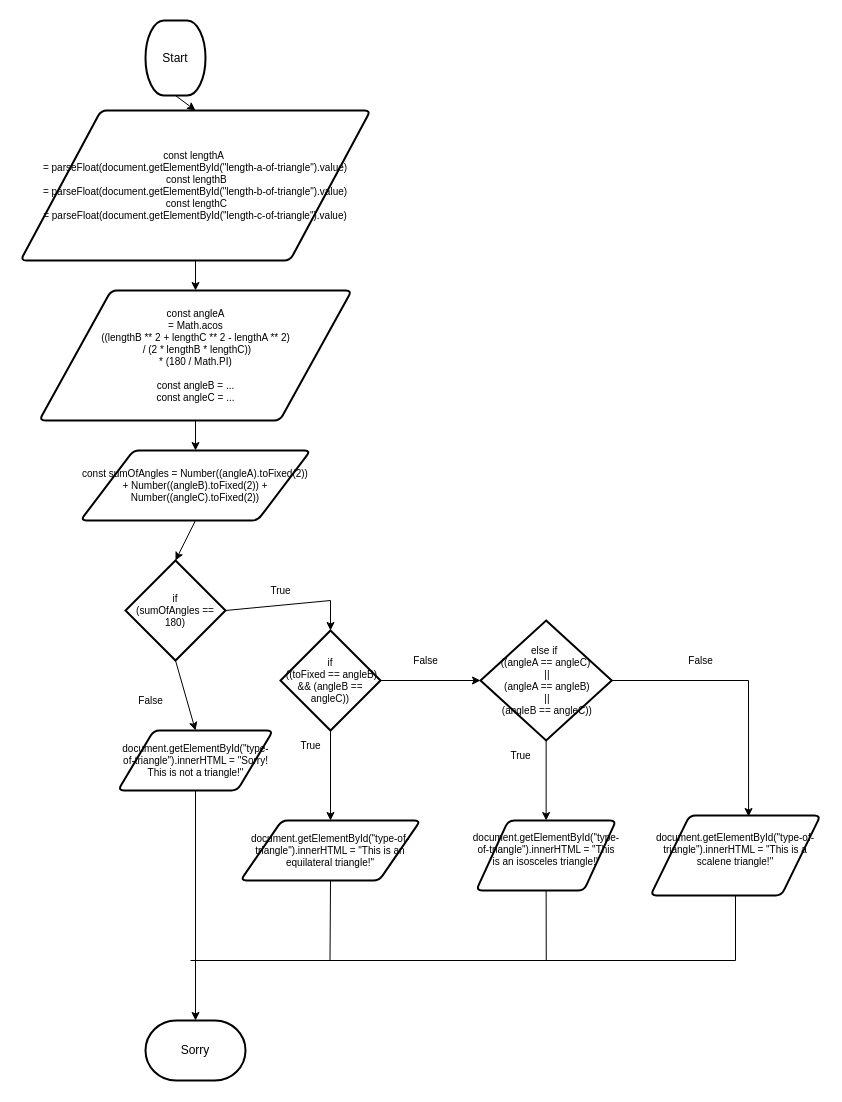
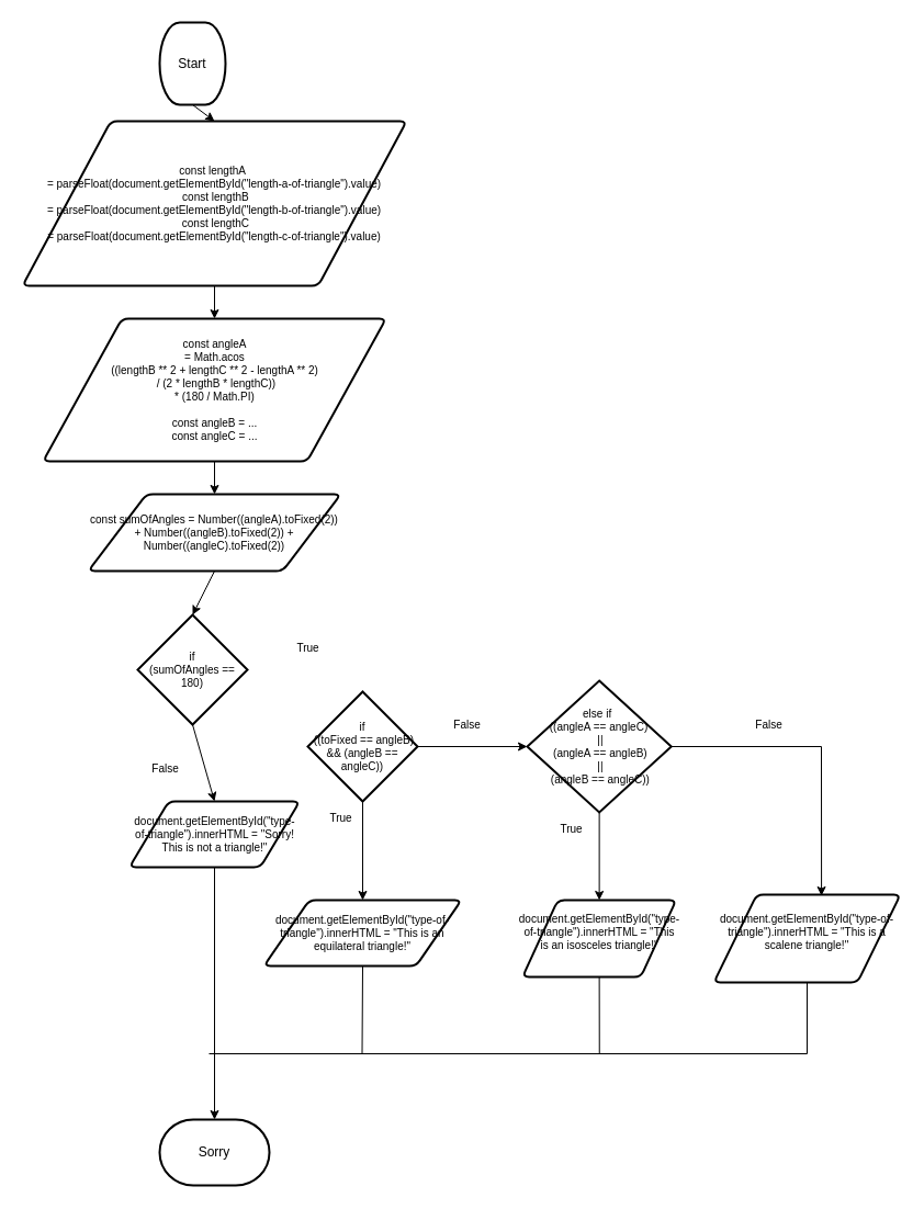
  <mxCell id="0" />
  <mxCell id="1" parent="0" />
  <mxCell id="2" style="edgeStyle=none;html=1;exitX=0.5;exitY=1;exitDx=0;exitDy=0;exitPerimeter=0;entryX=0.5;entryY=0;entryDx=0;entryDy=0;" parent="1" source="3" target="6" edge="1"><mxGeometry relative="1" as="geometry" /></mxCell>
  <mxCell id="3" value="Start" style="strokeWidth=2;html=1;shape=mxgraph.flowchart.terminator;whiteSpace=wrap;" parent="1" vertex="1"><mxGeometry x="145" y="20" width="60" height="75" as="geometry" /></mxCell>
  <mxCell id="4" value="Sorry" style="strokeWidth=2;html=1;shape=mxgraph.flowchart.terminator;whiteSpace=wrap;" parent="1" vertex="1"><mxGeometry x="145" y="1020" width="100" height="60" as="geometry" /></mxCell>
  <mxCell id="5" style="edgeStyle=none;html=1;exitX=0.5;exitY=1;exitDx=0;exitDy=0;entryX=0.5;entryY=0;entryDx=0;entryDy=0;" parent="1" source="6" target="8" edge="1"><mxGeometry relative="1" as="geometry" /></mxCell>
  <mxCell id="6" value="&lt;div style=&quot;font-size: 10px;&quot;&gt;const lengthA&amp;nbsp;&lt;/div&gt;&lt;div style=&quot;font-size: 10px;&quot;&gt;= parseFloat(document.getElementById(&quot;length-a-of-triangle&quot;).value)&lt;/div&gt;&lt;div style=&quot;font-size: 10px;&quot;&gt;&amp;nbsp; const lengthB&amp;nbsp;&lt;/div&gt;&lt;div style=&quot;font-size: 10px;&quot;&gt;= parseFloat(document.getElementById(&quot;length-b-of-triangle&quot;).value)&lt;/div&gt;&lt;div style=&quot;font-size: 10px;&quot;&gt;&amp;nbsp; const lengthC&amp;nbsp;&lt;/div&gt;&lt;div style=&quot;font-size: 10px;&quot;&gt;= parseFloat(document.getElementById(&quot;length-c-of-triangle&quot;).value)&lt;/div&gt;" style="shape=parallelogram;html=1;strokeWidth=2;perimeter=parallelogramPerimeter;whiteSpace=wrap;rounded=1;arcSize=12;size=0.23;fontSize=10;" parent="1" vertex="1"><mxGeometry x="20.01" y="110" width="350" height="150" as="geometry" /></mxCell>
  <mxCell id="7" style="edgeStyle=none;html=1;exitX=0.5;exitY=1;exitDx=0;exitDy=0;entryX=0.5;entryY=0;entryDx=0;entryDy=0;" parent="1" source="8" target="10" edge="1"><mxGeometry relative="1" as="geometry" /></mxCell>
  <mxCell id="8" value="const angleA &lt;br style=&quot;font-size: 10px;&quot;&gt;= Math.acos&lt;br style=&quot;font-size: 10px;&quot;&gt;((lengthB ** 2 + lengthC ** 2 - lengthA ** 2)&lt;br style=&quot;font-size: 10px;&quot;&gt;&amp;nbsp;/ (2 * lengthB * lengthC)) &lt;br style=&quot;font-size: 10px;&quot;&gt;* (180 / Math.PI)&lt;br style=&quot;font-size: 10px;&quot;&gt;&lt;br style=&quot;font-size: 10px;&quot;&gt;const angleB = ...&lt;br style=&quot;font-size: 10px;&quot;&gt;const angleC = ..." style="shape=parallelogram;html=1;strokeWidth=2;perimeter=parallelogramPerimeter;whiteSpace=wrap;rounded=1;arcSize=12;size=0.23;fontSize=10;" parent="1" vertex="1"><mxGeometry x="38.75" y="290" width="312.5" height="130" as="geometry" /></mxCell>
  <mxCell id="9" style="edgeStyle=none;html=1;exitX=0.5;exitY=1;exitDx=0;exitDy=0;entryX=0.5;entryY=0;entryDx=0;entryDy=0;entryPerimeter=0;" parent="1" source="10" target="13" edge="1"><mxGeometry relative="1" as="geometry" /></mxCell>
  <mxCell id="10" value="const sumOfAngles = Number((angleA).toFixed(2)) + Number((angleB).toFixed(2)) + Number((angleC).toFixed(2))" style="shape=parallelogram;html=1;strokeWidth=2;perimeter=parallelogramPerimeter;whiteSpace=wrap;rounded=1;arcSize=12;size=0.23;fontSize=10;" parent="1" vertex="1"><mxGeometry x="80.01" y="450" width="230" height="70" as="geometry" /></mxCell>
- <mxCell id="11" style="edgeStyle=none;rounded=0;html=1;exitX=1;exitY=0.5;exitDx=0;exitDy=0;exitPerimeter=0;entryX=0.5;entryY=0;entryDx=0;entryDy=0;entryPerimeter=0;fontSize=10;" parent="1" source="13" target="21" edge="1"><mxGeometry relative="1" as="geometry"><Array as="points"><mxPoint x="330" y="600" /></Array></mxGeometry></mxCell>
  <mxCell id="12" style="edgeStyle=none;rounded=0;html=1;exitX=0.5;exitY=1;exitDx=0;exitDy=0;exitPerimeter=0;entryX=0.5;entryY=0;entryDx=0;entryDy=0;fontSize=10;" parent="1" source="13" target="25" edge="1"><mxGeometry relative="1" as="geometry" /></mxCell>
  <mxCell id="13" value="if &lt;br style=&quot;font-size: 10px;&quot;&gt;(sumOfAngles == 180)" style="strokeWidth=2;html=1;shape=mxgraph.flowchart.decision;whiteSpace=wrap;fontSize=10;" parent="1" vertex="1"><mxGeometry x="125.01" y="560" width="100" height="100" as="geometry" /></mxCell>
  <mxCell id="14" style="edgeStyle=none;rounded=0;html=1;exitX=0.5;exitY=1;exitDx=0;exitDy=0;fontSize=10;endArrow=none;endFill=0;" parent="1" source="15" edge="1"><mxGeometry relative="1" as="geometry"><mxPoint x="329.5" y="960" as="targetPoint" /></mxGeometry></mxCell>
  <mxCell id="15" value="document.getElementById(&quot;type-of-triangle&quot;).innerHTML = &quot;This is an equilateral triangle!&quot;" style="shape=parallelogram;html=1;strokeWidth=2;perimeter=parallelogramPerimeter;whiteSpace=wrap;rounded=1;arcSize=12;size=0.23;fontSize=10;" parent="1" vertex="1"><mxGeometry x="240" y="820" width="180" height="60" as="geometry" /></mxCell>
  <mxCell id="16" style="edgeStyle=none;rounded=0;html=1;exitX=0.5;exitY=1;exitDx=0;exitDy=0;exitPerimeter=0;entryX=0.5;entryY=0;entryDx=0;entryDy=0;fontSize=10;" parent="1" source="18" target="27" edge="1"><mxGeometry relative="1" as="geometry" /></mxCell>
  <mxCell id="17" style="edgeStyle=none;rounded=0;html=1;exitX=1;exitY=0.5;exitDx=0;exitDy=0;exitPerimeter=0;entryX=0.577;entryY=0.013;entryDx=0;entryDy=0;entryPerimeter=0;fontSize=10;" parent="1" source="18" target="29" edge="1"><mxGeometry relative="1" as="geometry"><Array as="points"><mxPoint x="748" y="680" /></Array></mxGeometry></mxCell>
  <mxCell id="18" value="else if&amp;nbsp;&lt;br style=&quot;font-size: 10px;&quot;&gt;((angleA == angleC)&lt;br style=&quot;font-size: 10px;&quot;&gt;&amp;nbsp;||&lt;br style=&quot;font-size: 10px;&quot;&gt;&amp;nbsp;(angleA == angleB)&lt;br style=&quot;font-size: 10px;&quot;&gt;&amp;nbsp;||&lt;br style=&quot;font-size: 10px;&quot;&gt;&amp;nbsp;(angleB == angleC))" style="strokeWidth=2;html=1;shape=mxgraph.flowchart.decision;whiteSpace=wrap;fontSize=10;" parent="1" vertex="1"><mxGeometry x="480" y="620" width="131.25" height="120" as="geometry" /></mxCell>
  <mxCell id="19" style="edgeStyle=none;rounded=0;html=1;exitX=1;exitY=0.5;exitDx=0;exitDy=0;exitPerimeter=0;entryX=0;entryY=0.5;entryDx=0;entryDy=0;entryPerimeter=0;fontSize=10;" parent="1" source="21" target="18" edge="1"><mxGeometry relative="1" as="geometry" /></mxCell>
  <mxCell id="20" style="edgeStyle=none;rounded=0;html=1;exitX=0.5;exitY=1;exitDx=0;exitDy=0;exitPerimeter=0;fontSize=10;" parent="1" source="21" target="15" edge="1"><mxGeometry relative="1" as="geometry" /></mxCell>
  <mxCell id="21" value="if&lt;br&gt;&amp;nbsp;((toFixed == angleB) &amp;amp;&amp;amp; (angleB == angleC))" style="strokeWidth=2;html=1;shape=mxgraph.flowchart.decision;whiteSpace=wrap;fontSize=10;" parent="1" vertex="1"><mxGeometry x="280" y="630" width="100" height="100" as="geometry" /></mxCell>
  <mxCell id="22" value="True" style="text;html=1;align=center;verticalAlign=middle;resizable=0;points=[];autosize=1;strokeColor=none;fillColor=none;fontSize=10;" parent="1" vertex="1"><mxGeometry x="260" y="575" width="40" height="30" as="geometry" /></mxCell>
  <mxCell id="23" value="False" style="text;html=1;align=center;verticalAlign=middle;resizable=0;points=[];autosize=1;strokeColor=none;fillColor=none;fontSize=10;" parent="1" vertex="1"><mxGeometry x="125" y="685" width="50" height="30" as="geometry" /></mxCell>
  <mxCell id="24" style="edgeStyle=none;rounded=0;html=1;exitX=0.5;exitY=1;exitDx=0;exitDy=0;fontSize=10;" parent="1" source="25" target="4" edge="1"><mxGeometry relative="1" as="geometry" /></mxCell>
  <mxCell id="25" value="document.getElementById(&quot;type-of-triangle&quot;).innerHTML = &quot;Sorry! This is not a triangle!&quot;" style="shape=parallelogram;html=1;strokeWidth=2;perimeter=parallelogramPerimeter;whiteSpace=wrap;rounded=1;arcSize=12;size=0.23;fontSize=10;" parent="1" vertex="1"><mxGeometry x="117.51" y="730" width="155" height="60" as="geometry" /></mxCell>
  <mxCell id="26" style="edgeStyle=none;rounded=0;html=1;exitX=0.5;exitY=1;exitDx=0;exitDy=0;fontSize=10;endArrow=none;endFill=0;" parent="1" source="27" edge="1"><mxGeometry relative="1" as="geometry"><mxPoint x="545.75" y="960" as="targetPoint" /></mxGeometry></mxCell>
  <mxCell id="27" value="&lt;div&gt;document.getElementById(&quot;type-of-triangle&quot;).innerHTML = &quot;This is an isosceles triangle!&quot;&lt;/div&gt;&lt;div&gt;&lt;br&gt;&lt;/div&gt;" style="shape=parallelogram;html=1;strokeWidth=2;perimeter=parallelogramPerimeter;whiteSpace=wrap;rounded=1;arcSize=12;size=0.23;fontSize=10;" parent="1" vertex="1"><mxGeometry x="475.63" y="820" width="140" height="70" as="geometry" /></mxCell>
  <mxCell id="28" style="edgeStyle=none;rounded=0;html=1;exitX=0.5;exitY=1;exitDx=0;exitDy=0;fontSize=10;endArrow=none;endFill=0;" parent="1" source="29" edge="1"><mxGeometry relative="1" as="geometry"><mxPoint x="190" y="960" as="targetPoint" /><Array as="points"><mxPoint x="735" y="960" /></Array></mxGeometry></mxCell>
  <mxCell id="29" value="&lt;div&gt;document.getElementById(&quot;type-of-triangle&quot;).innerHTML = &quot;This is a scalene triangle!&quot;&lt;/div&gt;&lt;div&gt;&lt;br&gt;&lt;/div&gt;" style="shape=parallelogram;html=1;strokeWidth=2;perimeter=parallelogramPerimeter;whiteSpace=wrap;rounded=1;arcSize=12;size=0.23;fontSize=10;" parent="1" vertex="1"><mxGeometry x="650" y="815" width="170" height="80" as="geometry" /></mxCell>
  <mxCell id="30" value="False" style="text;html=1;align=center;verticalAlign=middle;resizable=0;points=[];autosize=1;strokeColor=none;fillColor=none;fontSize=10;" parent="1" vertex="1"><mxGeometry x="675" y="645" width="50" height="30" as="geometry" /></mxCell>
  <mxCell id="31" value="False" style="text;html=1;align=center;verticalAlign=middle;resizable=0;points=[];autosize=1;strokeColor=none;fillColor=none;fontSize=10;" parent="1" vertex="1"><mxGeometry x="400" y="645" width="50" height="30" as="geometry" /></mxCell>
  <mxCell id="32" value="True" style="text;html=1;align=center;verticalAlign=middle;resizable=0;points=[];autosize=1;strokeColor=none;fillColor=none;fontSize=10;" parent="1" vertex="1"><mxGeometry x="500" y="740" width="40" height="30" as="geometry" /></mxCell>
  <mxCell id="33" value="True" style="text;html=1;align=center;verticalAlign=middle;resizable=0;points=[];autosize=1;strokeColor=none;fillColor=none;fontSize=10;" parent="1" vertex="1"><mxGeometry x="290" y="730" width="40" height="30" as="geometry" /></mxCell>
